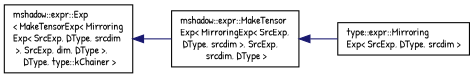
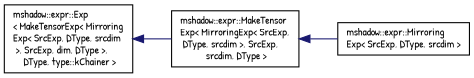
  digraph {
    rankdir=LR
    fontname="Patrick Hand"
    node [color=black fillcolor=white fontname="Patrick Hand" fontsize=10 shape=record style=filled]
    edge [color=midnightblue dir=back fontname="Patrick Hand" fontsize=10 labelfontname=Helvetica labelfontsize=10 style=solid]
    n1 [height=0.2 label="mshadow::expr::Exp\l\< MakeTensorExp\< Mirroring\lExp\< SrcExp, DType, srcdim\l \>, SrcExp, dim, DType \>,\l DType, type::kChainer \>" width=0.4]
    n2 [height=0.2 label="mshadow::expr::MakeTensor\lExp\< MirroringExp\< SrcExp,\l DType, srcdim \>, SrcExp,\l srcdim, DType \>" width=0.4]
-   n3 [height=0.2 label="type::expr::Mirroring\lExp\< SrcExp, DType, srcdim \>" width=0.4]
+   n3 [height=0.2 label="mshadow::expr::Mirroring\lExp\< SrcExp, DType, srcdim \>" width=0.4]
    n1 -> n2
    n2 -> n3
  }
